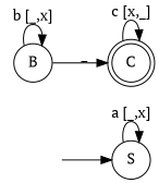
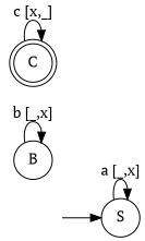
  digraph {
    fontname="PT Serif"
    rankdir=LR
    node [fontname="PT Serif" shape=circle]
    edge [fontname="PT Serif"]
    "" [shape=none]
    S
    B
    C [shape=doublecircle]
    "" -> S
    S -> S [label="a [_,x]"]
    B -> B [label="b [_,x]"]
-   B -> C [label=_]
    C -> C [label="c [x,_]"]
  }
